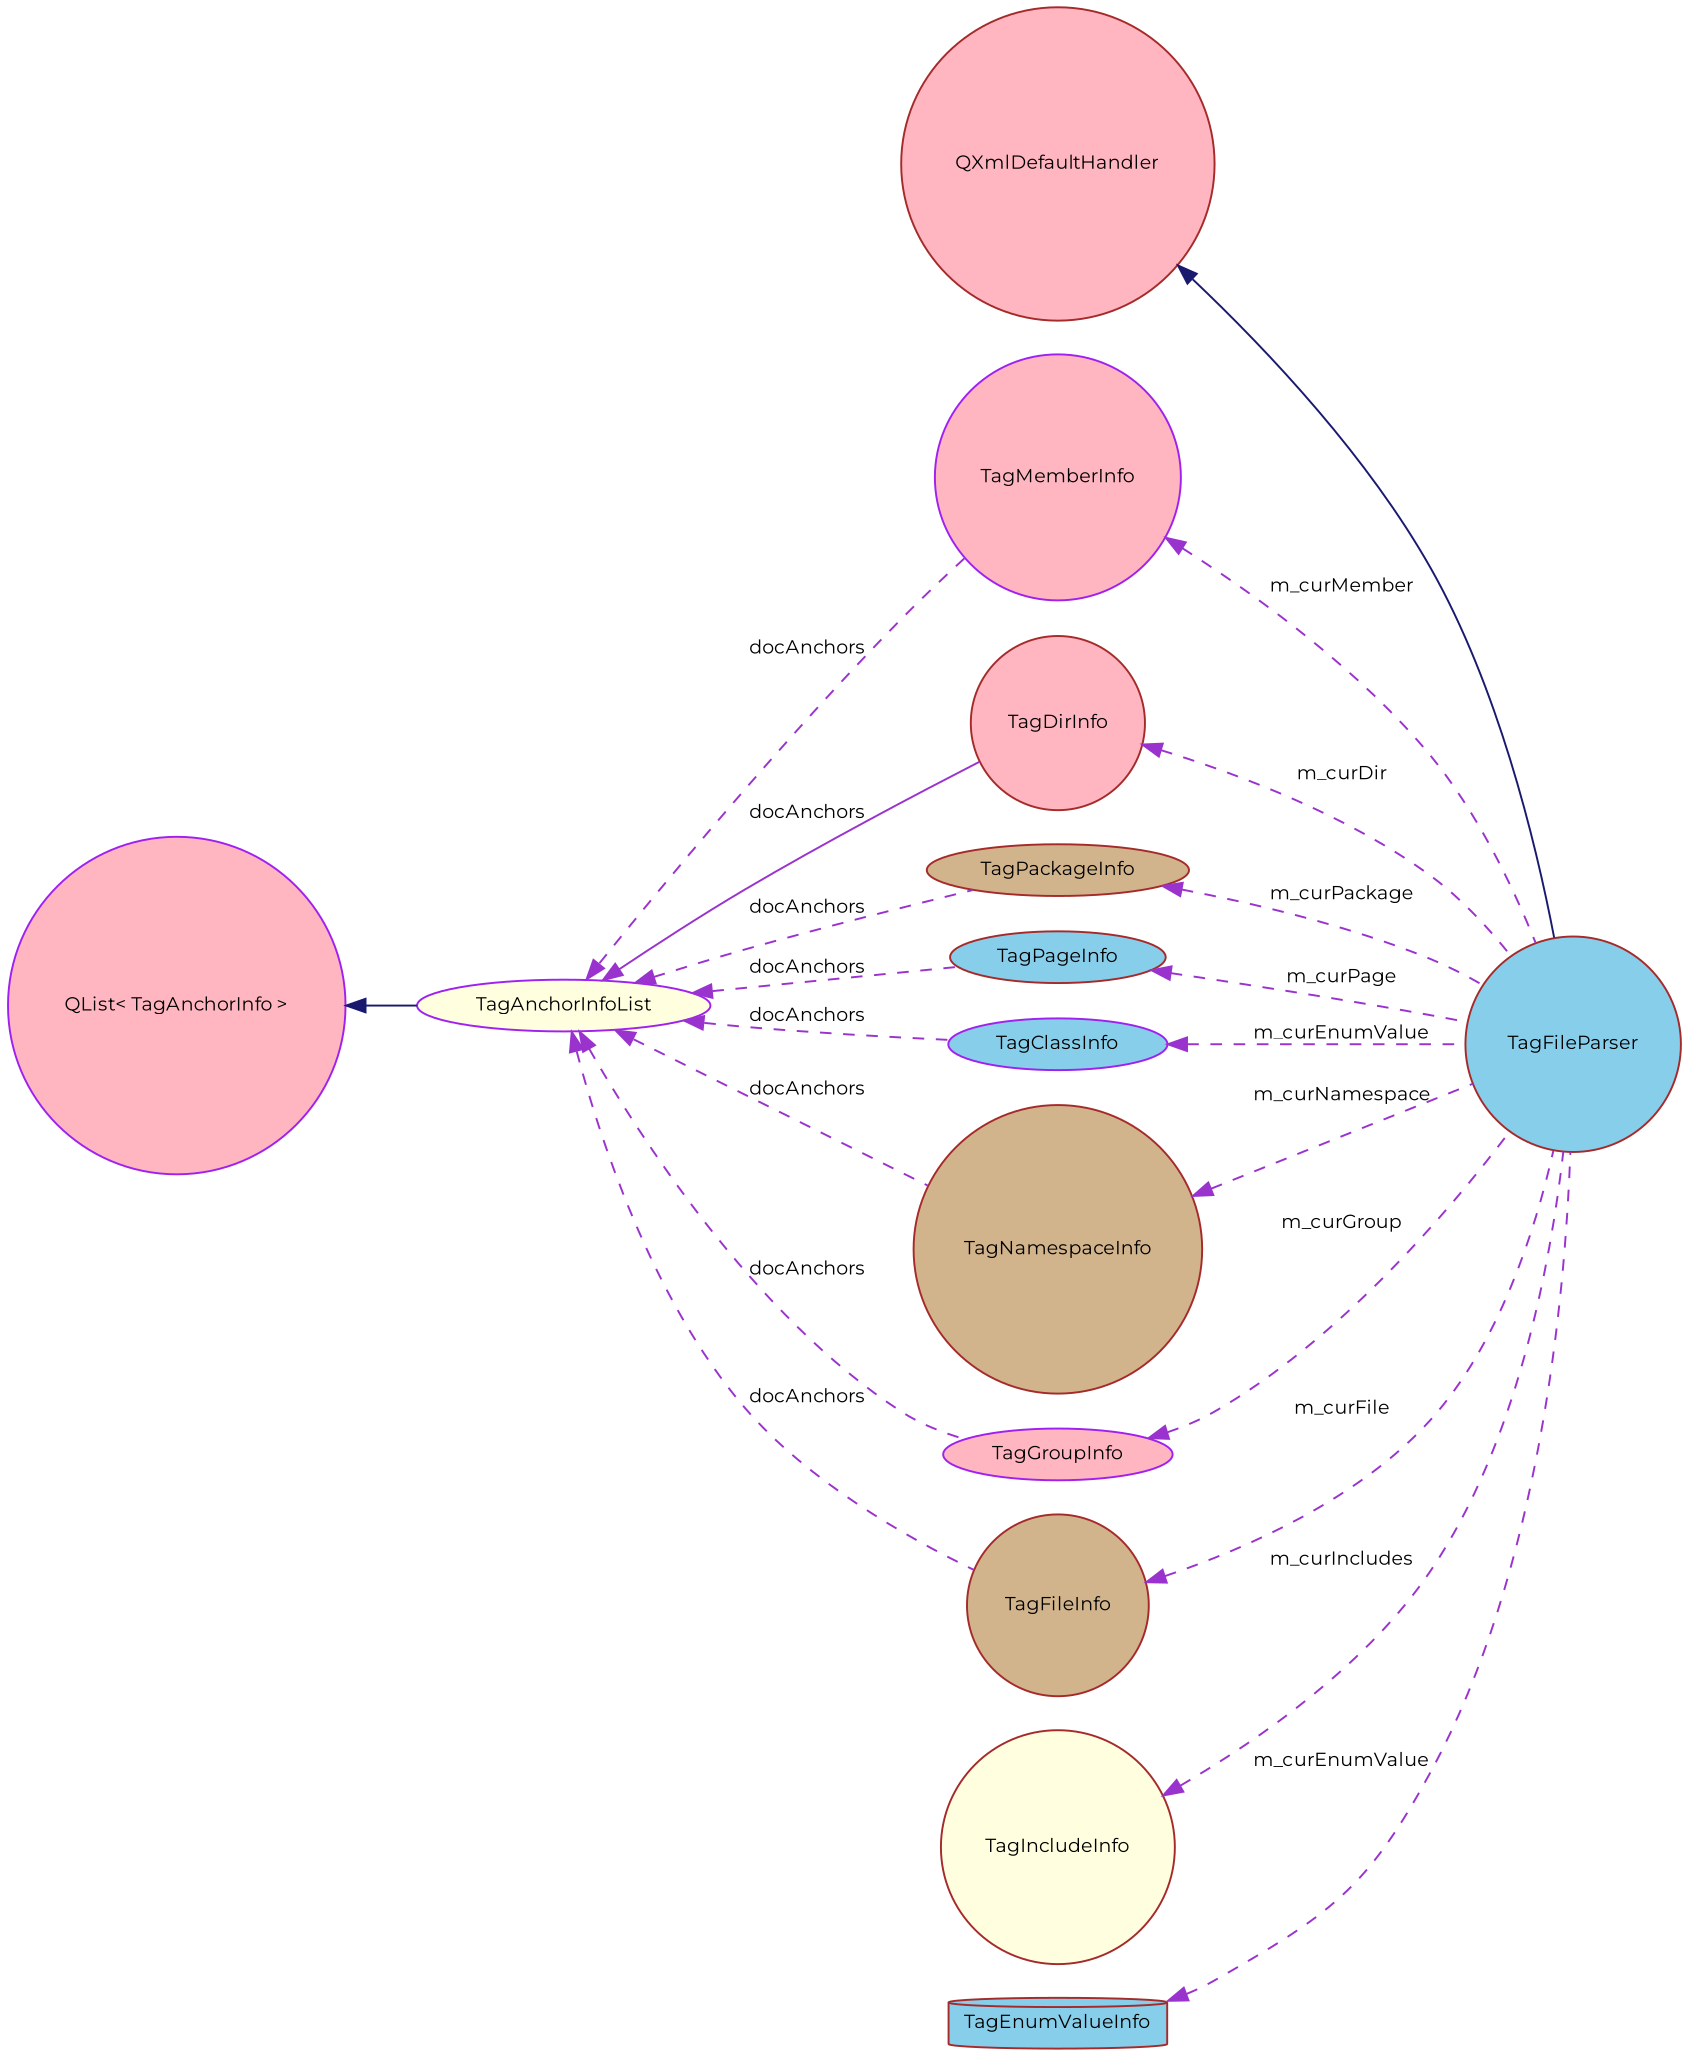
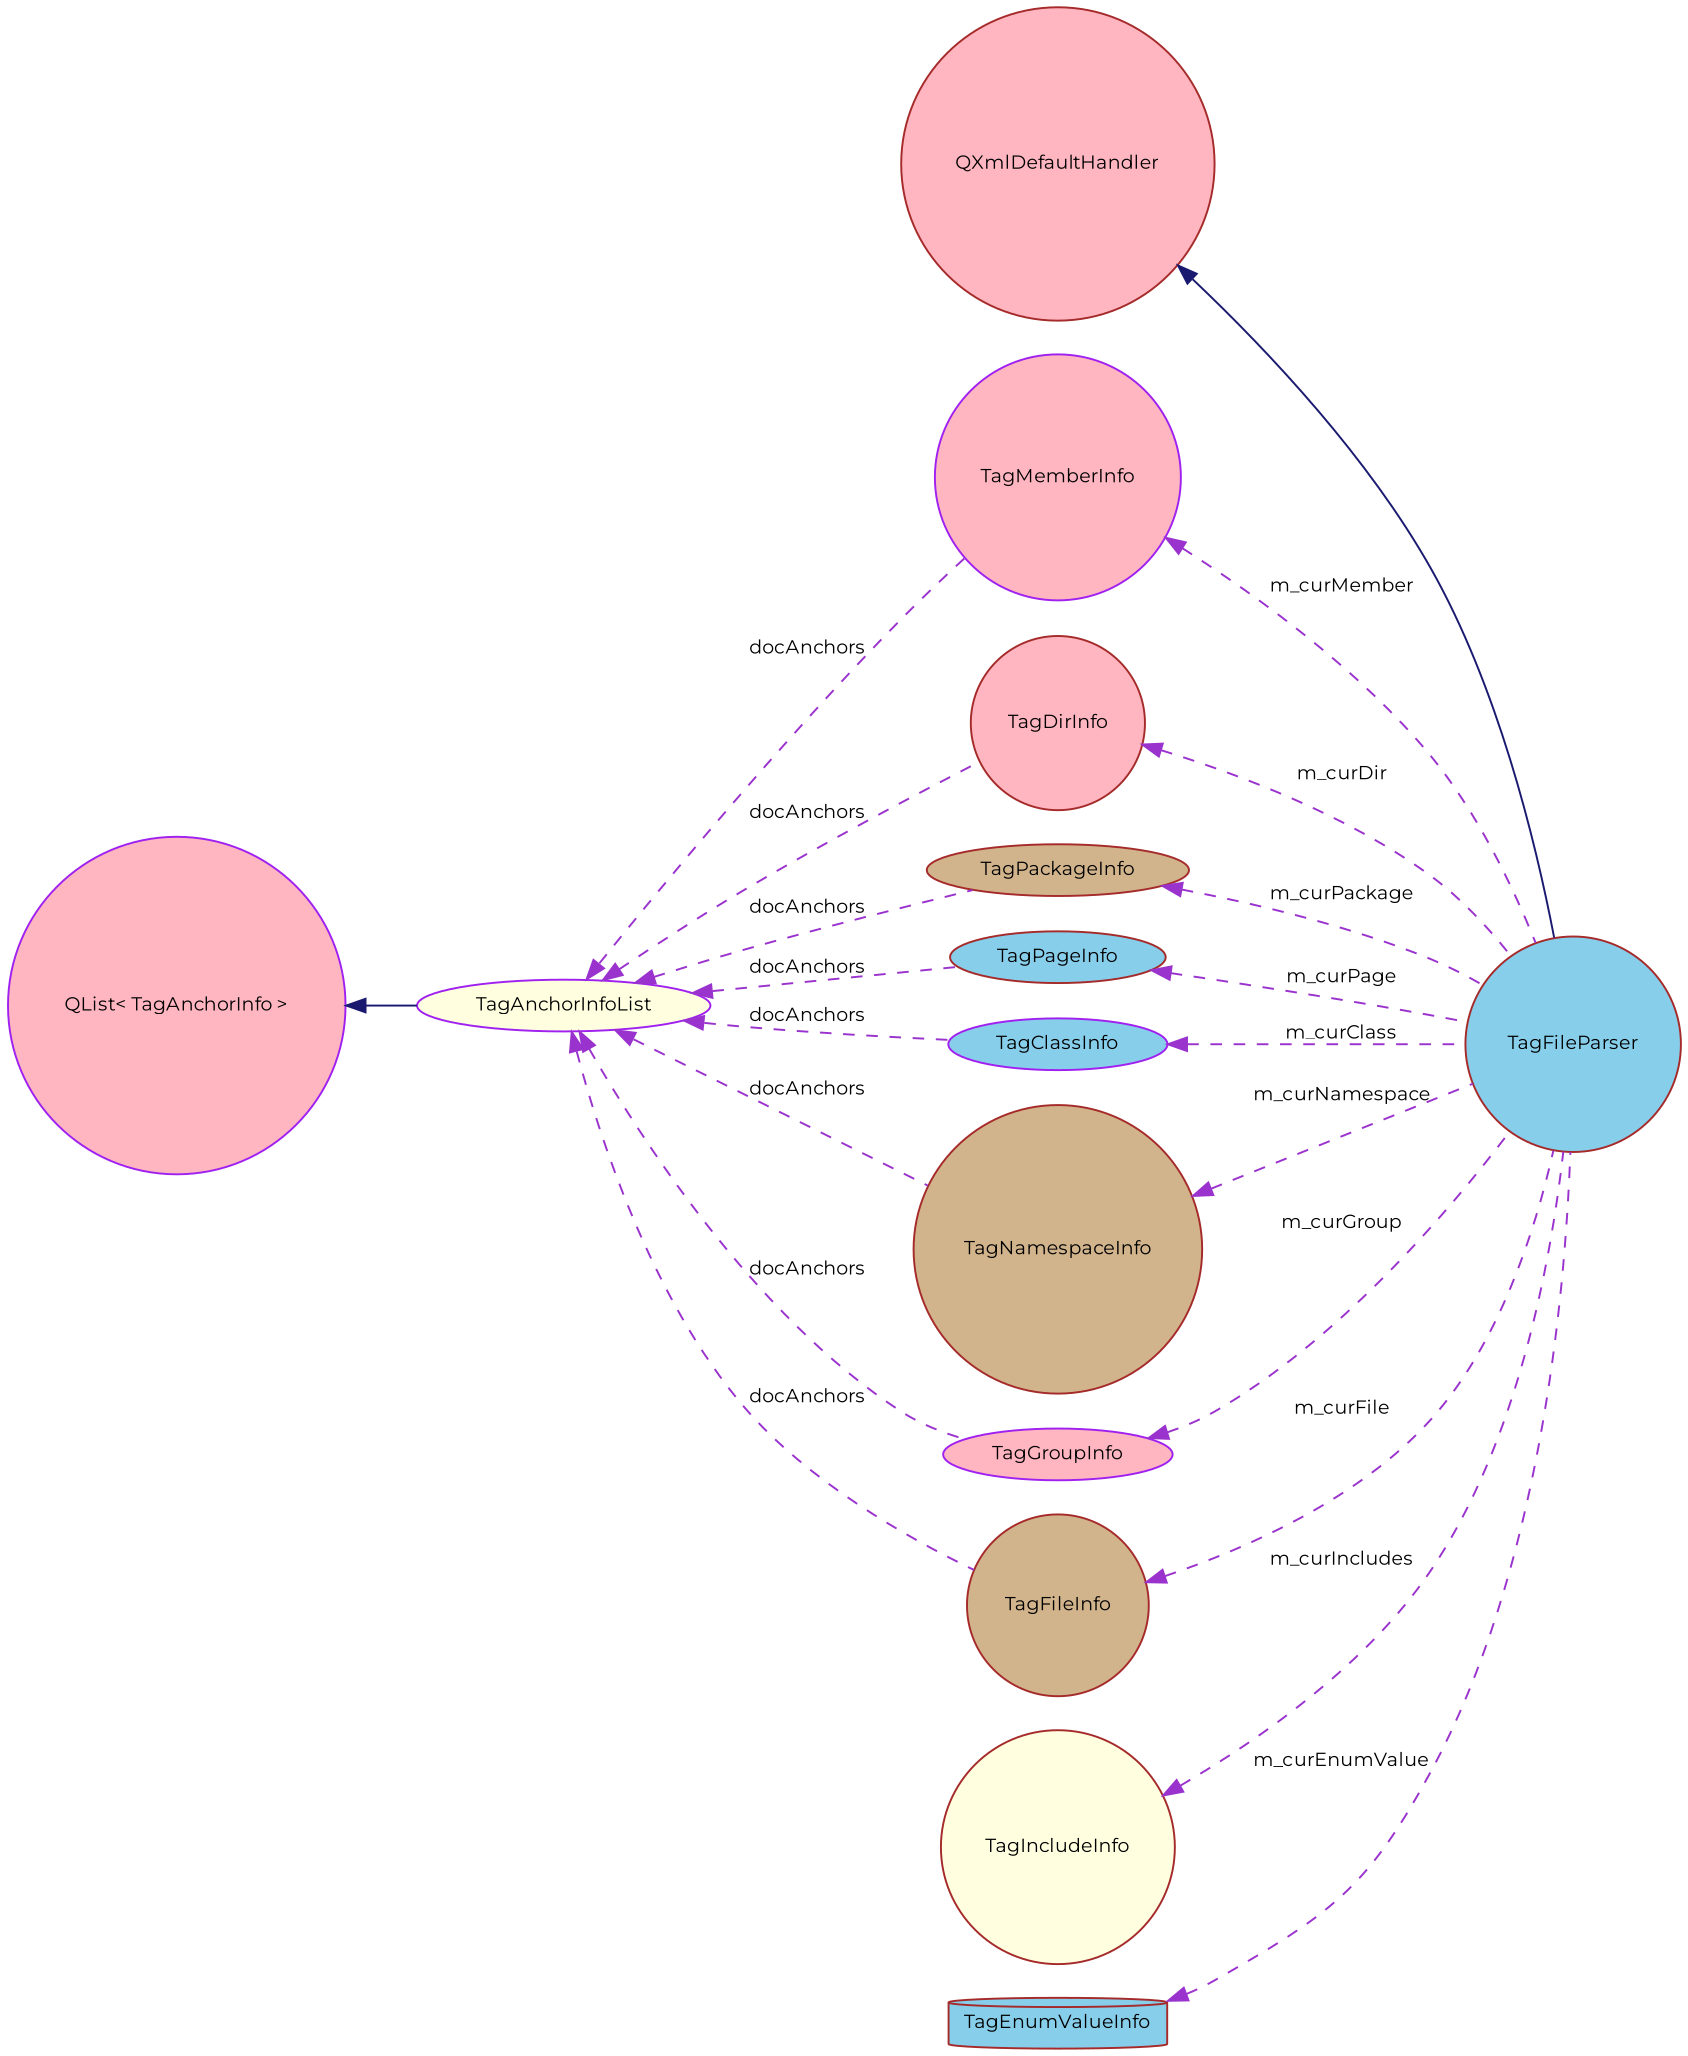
  digraph {
    fontname=Montserrat
    rankdir=LR
    node [color=brown fillcolor=lightpink fontname=Montserrat fontsize=10 shape=circle style=filled]
    edge [color=darkorchid3 dir=back fontname=Montserrat fontsize=10 labelfontname=Helvetica labelfontsize=10 style=dashed]
    n1 [fillcolor=skyblue fontcolor=black height=0.2 label=TagFileParser width=0.4]
    n2 [height=0.2 label=QXmlDefaultHandler width=0.4]
    n3 [color=purple height=0.2 label=TagMemberInfo width=0.4]
    n4 [color=purple fillcolor=lightyellow height=0.2 label=TagAnchorInfoList shape=ellipse width=0.4]
    n5 [height=0.2 label=TagDirInfo width=0.4]
    n6 [fillcolor=tan height=0.2 label=TagPackageInfo shape=ellipse width=0.4]
    n7 [fillcolor=skyblue height=0.2 label=TagPageInfo shape=ellipse width=0.4]
    n8 [color=purple fillcolor=skyblue height=0.2 label=TagClassInfo shape=ellipse width=0.4]
    n9 [fillcolor=tan height=0.2 label=TagNamespaceInfo width=0.4]
    n10 [color=purple height=0.2 label=TagGroupInfo shape=ellipse width=0.4]
    n11 [fillcolor=tan height=0.2 label=TagFileInfo width=0.4]
    n12 [color=purple height=0.2 label="QList\< TagAnchorInfo \>" width=0.4]
    n13 [fillcolor=lightyellow height=0.2 label=TagIncludeInfo width=0.4]
    n14 [fillcolor=skyblue height=0.2 label=TagEnumValueInfo shape=cylinder width=0.4]
    n2 -> n1 [color=midnightblue style=solid]
    n3 -> n1 [label=" m_curMember"]
    n4 -> n3 [label=" docAnchors"]
-   n4 -> n5 [label=" docAnchors" style=solid]
+   n4 -> n5 [label=" docAnchors"]
    n4 -> n6 [label=" docAnchors"]
    n4 -> n7 [label=" docAnchors"]
    n4 -> n8 [label=" docAnchors"]
    n4 -> n9 [label=" docAnchors"]
    n4 -> n10 [label=" docAnchors"]
    n4 -> n11 [label=" docAnchors"]
    n5 -> n1 [label=" m_curDir"]
    n6 -> n1 [label=" m_curPackage"]
    n7 -> n1 [label=" m_curPage"]
-   n8 -> n1 [label=" m_curEnumValue"]
+   n8 -> n1 [label=" m_curClass"]
    n9 -> n1 [label=" m_curNamespace"]
    n10 -> n1 [label=" m_curGroup"]
    n11 -> n1 [label=" m_curFile"]
    n12 -> n4 [color=midnightblue style=solid]
    n13 -> n1 [label=" m_curIncludes"]
    n14 -> n1 [label=" m_curEnumValue"]
  }
